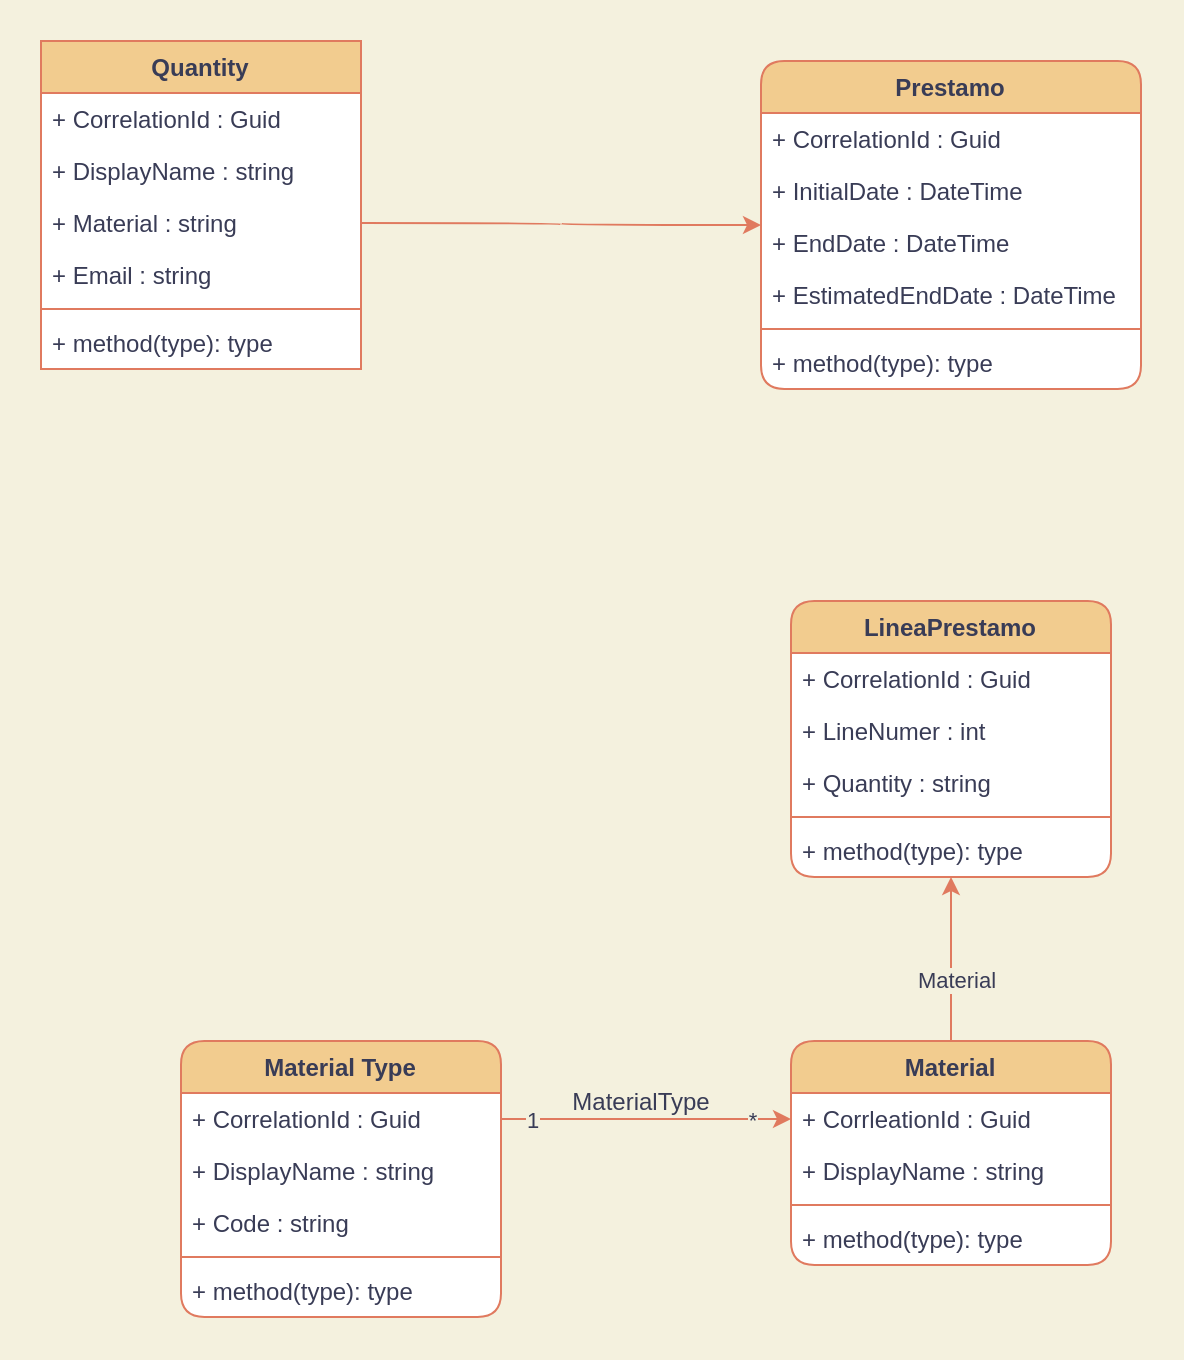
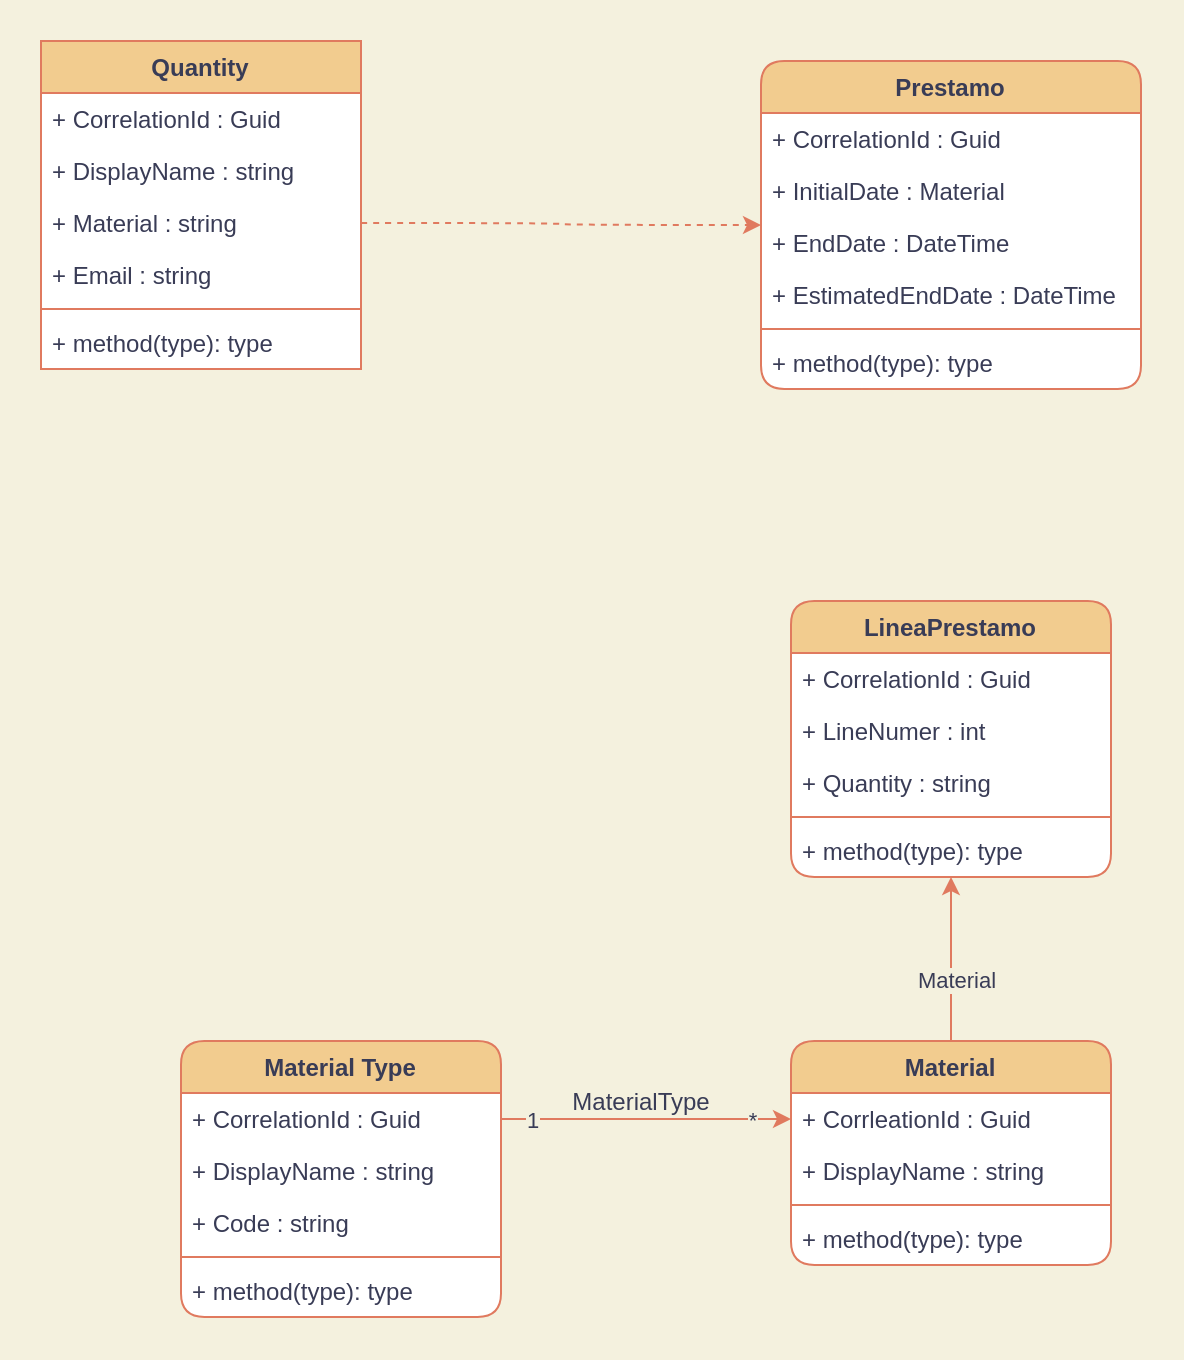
  <mxCell id="0" />
  <mxCell id="1" parent="0" />
  <mxCell id="2" value="Material Type" style="swimlane;fontStyle=1;align=center;verticalAlign=top;childLayout=stackLayout;horizontal=1;startSize=26;horizontalStack=0;resizeParent=1;resizeParentMax=0;resizeLast=0;collapsible=1;marginBottom=0;rounded=1;fillColor=#F2CC8F;strokeColor=#E07A5F;fontColor=#393C56;swimlaneFillColor=#FFFFFF;gradientDirection=north;" parent="1" vertex="1"><mxGeometry x="90" y="520" width="160" height="138" as="geometry"><mxRectangle x="40" y="500" width="110" height="26" as="alternateBounds" /></mxGeometry></mxCell>
  <mxCell id="3" value="+ CorrelationId : Guid" style="text;strokeColor=none;fillColor=none;align=left;verticalAlign=top;spacingLeft=4;spacingRight=4;overflow=hidden;rotatable=0;points=[[0,0.5],[1,0.5]];portConstraint=eastwest;rounded=1;fontColor=#393C56;labelBorderColor=none;labelBackgroundColor=none;" parent="2" vertex="1"><mxGeometry y="26" width="160" height="26" as="geometry" /></mxCell>
  <mxCell id="4" value="+ DisplayName : string" style="text;strokeColor=none;fillColor=none;align=left;verticalAlign=top;spacingLeft=4;spacingRight=4;overflow=hidden;rotatable=0;points=[[0,0.5],[1,0.5]];portConstraint=eastwest;rounded=1;fontColor=#393C56;" parent="2" vertex="1"><mxGeometry y="52" width="160" height="26" as="geometry" /></mxCell>
  <mxCell id="5" value="+ Code : string" style="text;strokeColor=none;fillColor=none;align=left;verticalAlign=top;spacingLeft=4;spacingRight=4;overflow=hidden;rotatable=0;points=[[0,0.5],[1,0.5]];portConstraint=eastwest;rounded=1;fontColor=#393C56;" parent="2" vertex="1"><mxGeometry y="78" width="160" height="26" as="geometry" /></mxCell>
  <mxCell id="6" value="" style="line;strokeWidth=1;fillColor=none;align=left;verticalAlign=middle;spacingTop=-1;spacingLeft=3;spacingRight=3;rotatable=0;labelPosition=right;points=[];portConstraint=eastwest;rounded=1;labelBackgroundColor=#F4F1DE;strokeColor=#E07A5F;fontColor=#393C56;" parent="2" vertex="1"><mxGeometry y="104" width="160" height="8" as="geometry" /></mxCell>
  <mxCell id="7" value="+ method(type): type" style="text;strokeColor=none;fillColor=none;align=left;verticalAlign=top;spacingLeft=4;spacingRight=4;overflow=hidden;rotatable=0;points=[[0,0.5],[1,0.5]];portConstraint=eastwest;rounded=1;fontColor=#393C56;" parent="2" vertex="1"><mxGeometry y="112" width="160" height="26" as="geometry" /></mxCell>
  <mxCell id="8" style="edgeStyle=orthogonalEdgeStyle;curved=1;rounded=1;sketch=0;orthogonalLoop=1;jettySize=auto;html=1;exitX=0.5;exitY=0;exitDx=0;exitDy=0;fontColor=#393C56;strokeColor=#E07A5F;labelBackgroundColor=#F4F1DE;" parent="1" source="10" target="26" edge="1"><mxGeometry relative="1" as="geometry" /></mxCell>
  <mxCell id="9" value="Material" style="edgeLabel;html=1;align=center;verticalAlign=middle;resizable=0;points=[];fontColor=#393C56;labelBackgroundColor=#F4F1DE;" parent="8" vertex="1" connectable="0"><mxGeometry x="-0.244" y="-2" relative="1" as="geometry"><mxPoint as="offset" /></mxGeometry></mxCell>
  <mxCell id="10" value="Material" style="swimlane;fontStyle=1;align=center;verticalAlign=top;childLayout=stackLayout;horizontal=1;startSize=26;horizontalStack=0;resizeParent=1;resizeParentMax=0;resizeLast=0;collapsible=1;marginBottom=0;rounded=1;sketch=0;fontColor=#393C56;strokeColor=#E07A5F;fillColor=#F2CC8F;swimlaneFillColor=default;" parent="1" vertex="1"><mxGeometry x="395" y="520" width="160" height="112" as="geometry"><mxRectangle x="330" y="500" width="80" height="26" as="alternateBounds" /></mxGeometry></mxCell>
  <mxCell id="11" value="+ CorrleationId : Guid" style="text;strokeColor=none;fillColor=none;align=left;verticalAlign=top;spacingLeft=4;spacingRight=4;overflow=hidden;rotatable=0;points=[[0,0.5],[1,0.5]];portConstraint=eastwest;rounded=1;sketch=0;fontColor=#393C56;" parent="10" vertex="1"><mxGeometry y="26" width="160" height="26" as="geometry" /></mxCell>
  <mxCell id="12" value="+ DisplayName : string" style="text;strokeColor=none;fillColor=none;align=left;verticalAlign=top;spacingLeft=4;spacingRight=4;overflow=hidden;rotatable=0;points=[[0,0.5],[1,0.5]];portConstraint=eastwest;rounded=1;sketch=0;fontColor=#393C56;" parent="10" vertex="1"><mxGeometry y="52" width="160" height="26" as="geometry" /></mxCell>
  <mxCell id="13" value="" style="line;strokeWidth=1;fillColor=none;align=left;verticalAlign=middle;spacingTop=-1;spacingLeft=3;spacingRight=3;rotatable=0;labelPosition=right;points=[];portConstraint=eastwest;rounded=1;sketch=0;fontColor=#393C56;labelBackgroundColor=#F4F1DE;strokeColor=#E07A5F;" parent="10" vertex="1"><mxGeometry y="78" width="160" height="8" as="geometry" /></mxCell>
  <mxCell id="14" value="+ method(type): type" style="text;strokeColor=none;fillColor=none;align=left;verticalAlign=top;spacingLeft=4;spacingRight=4;overflow=hidden;rotatable=0;points=[[0,0.5],[1,0.5]];portConstraint=eastwest;rounded=1;sketch=0;fontColor=#393C56;" parent="10" vertex="1"><mxGeometry y="86" width="160" height="26" as="geometry" /></mxCell>
  <mxCell id="15" style="edgeStyle=orthogonalEdgeStyle;curved=1;rounded=1;sketch=0;orthogonalLoop=1;jettySize=auto;html=1;exitX=1;exitY=0.5;exitDx=0;exitDy=0;entryX=0;entryY=0.5;entryDx=0;entryDy=0;fontFamily=Helvetica;fontSize=12;fontColor=#393C56;startSize=26;strokeColor=#E07A5F;labelBackgroundColor=#F4F1DE;" parent="1" source="3" target="11" edge="1"><mxGeometry relative="1" as="geometry" /></mxCell>
  <mxCell id="16" value="MaterialType" style="edgeLabel;html=1;align=center;verticalAlign=middle;resizable=0;points=[];fontSize=12;fontFamily=Helvetica;fontColor=#393C56;labelBackgroundColor=#F4F1DE;rounded=1;" parent="15" vertex="1" connectable="0"><mxGeometry x="-0.273" relative="1" as="geometry"><mxPoint x="16" y="-9" as="offset" /></mxGeometry></mxCell>
  <mxCell id="17" value="1" style="edgeLabel;html=1;align=center;verticalAlign=middle;resizable=0;points=[];fontColor=#393C56;labelBackgroundColor=#F4F1DE;" parent="15" vertex="1" connectable="0"><mxGeometry x="-0.793" relative="1" as="geometry"><mxPoint as="offset" /></mxGeometry></mxCell>
  <mxCell id="18" value="*" style="edgeLabel;html=1;align=center;verticalAlign=middle;resizable=0;points=[];fontColor=#393C56;labelBackgroundColor=#F4F1DE;" parent="15" vertex="1" connectable="0"><mxGeometry x="0.724" relative="1" as="geometry"><mxPoint as="offset" /></mxGeometry></mxCell>
  <mxCell id="19" value="Prestamo" style="swimlane;fontStyle=1;align=center;verticalAlign=top;childLayout=stackLayout;horizontal=1;startSize=26;horizontalStack=0;resizeParent=1;resizeParentMax=0;resizeLast=0;collapsible=1;marginBottom=0;rounded=1;labelBackgroundColor=none;labelBorderColor=none;fontFamily=Helvetica;fontSize=12;fontColor=#393C56;strokeColor=#E07A5F;fillColor=#F2CC8F;gradientDirection=north;html=0;swimlaneFillColor=default;" parent="1" vertex="1"><mxGeometry x="380" y="30" width="190" height="164" as="geometry" /></mxCell>
  <mxCell id="20" value="+ CorrelationId : Guid" style="text;align=left;verticalAlign=top;spacingLeft=4;spacingRight=4;overflow=hidden;rotatable=0;points=[[0,0.5],[1,0.5]];portConstraint=eastwest;rounded=1;labelBackgroundColor=none;labelBorderColor=none;fontFamily=Helvetica;fontSize=12;startSize=26;html=0;fontColor=#393C56;" parent="19" vertex="1"><mxGeometry y="26" width="190" height="26" as="geometry" /></mxCell>
- <mxCell id="21" value="+ InitialDate : DateTime" style="text;align=left;verticalAlign=top;spacingLeft=4;spacingRight=4;overflow=hidden;rotatable=0;points=[[0,0.5],[1,0.5]];portConstraint=eastwest;rounded=1;labelBackgroundColor=none;labelBorderColor=none;fontFamily=Helvetica;fontSize=12;startSize=26;html=0;fontColor=#393C56;" parent="19" vertex="1"><mxGeometry y="52" width="190" height="26" as="geometry" /></mxCell>
+ <mxCell id="21" value="+ InitialDate : Material" style="text;align=left;verticalAlign=top;spacingLeft=4;spacingRight=4;overflow=hidden;rotatable=0;points=[[0,0.5],[1,0.5]];portConstraint=eastwest;rounded=1;labelBackgroundColor=none;labelBorderColor=none;fontFamily=Helvetica;fontSize=12;startSize=26;html=0;fontColor=#393C56;" parent="19" vertex="1"><mxGeometry y="52" width="190" height="26" as="geometry" /></mxCell>
  <mxCell id="22" value="+ EndDate : DateTime" style="text;align=left;verticalAlign=top;spacingLeft=4;spacingRight=4;overflow=hidden;rotatable=0;points=[[0,0.5],[1,0.5]];portConstraint=eastwest;rounded=1;labelBackgroundColor=none;labelBorderColor=none;fontFamily=Helvetica;fontSize=12;startSize=26;html=0;fontColor=#393C56;" parent="19" vertex="1"><mxGeometry y="78" width="190" height="26" as="geometry" /></mxCell>
  <mxCell id="23" value="+ EstimatedEndDate : DateTime" style="text;align=left;verticalAlign=top;spacingLeft=4;spacingRight=4;overflow=hidden;rotatable=0;points=[[0,0.5],[1,0.5]];portConstraint=eastwest;rounded=1;labelBackgroundColor=none;labelBorderColor=none;fontFamily=Helvetica;fontSize=12;startSize=26;html=0;fontColor=#393C56;" parent="19" vertex="1"><mxGeometry y="104" width="190" height="26" as="geometry" /></mxCell>
  <mxCell id="24" value="" style="line;strokeWidth=1;fillColor=none;align=left;verticalAlign=middle;spacingTop=-1;spacingLeft=3;spacingRight=3;rotatable=0;labelPosition=right;points=[];portConstraint=eastwest;rounded=1;labelBackgroundColor=none;labelBorderColor=none;fontFamily=Helvetica;fontSize=12;fontColor=#393C56;startSize=26;html=0;strokeColor=#E07A5F;" parent="19" vertex="1"><mxGeometry y="130" width="190" height="8" as="geometry" /></mxCell>
  <mxCell id="25" value="+ method(type): type" style="text;strokeColor=none;fillColor=none;align=left;verticalAlign=top;spacingLeft=4;spacingRight=4;overflow=hidden;rotatable=0;points=[[0,0.5],[1,0.5]];portConstraint=eastwest;rounded=1;labelBackgroundColor=none;labelBorderColor=none;fontFamily=Helvetica;fontSize=12;fontColor=#393C56;startSize=26;html=0;" parent="19" vertex="1"><mxGeometry y="138" width="190" height="26" as="geometry" /></mxCell>
  <mxCell id="26" value="LineaPrestamo" style="swimlane;fontStyle=1;align=center;verticalAlign=top;childLayout=stackLayout;horizontal=1;startSize=26;horizontalStack=0;resizeParent=1;resizeParentMax=0;resizeLast=0;collapsible=1;marginBottom=0;rounded=1;labelBackgroundColor=none;labelBorderColor=none;fontFamily=Helvetica;fontSize=12;fontColor=#393C56;strokeColor=#E07A5F;fillColor=#F2CC8F;gradientDirection=north;html=0;swimlaneFillColor=default;" parent="1" vertex="1"><mxGeometry x="395" y="300" width="160" height="138" as="geometry" /></mxCell>
  <mxCell id="27" value="+ CorrelationId : Guid" style="text;strokeColor=none;fillColor=none;align=left;verticalAlign=top;spacingLeft=4;spacingRight=4;overflow=hidden;rotatable=0;points=[[0,0.5],[1,0.5]];portConstraint=eastwest;rounded=1;labelBackgroundColor=none;labelBorderColor=none;fontFamily=Helvetica;fontSize=12;fontColor=#393C56;startSize=26;html=0;" parent="26" vertex="1"><mxGeometry y="26" width="160" height="26" as="geometry" /></mxCell>
  <mxCell id="28" value="+ LineNumer : int" style="text;strokeColor=none;fillColor=none;align=left;verticalAlign=top;spacingLeft=4;spacingRight=4;overflow=hidden;rotatable=0;points=[[0,0.5],[1,0.5]];portConstraint=eastwest;rounded=1;labelBackgroundColor=none;labelBorderColor=none;fontFamily=Helvetica;fontSize=12;fontColor=#393C56;startSize=26;html=0;" parent="26" vertex="1"><mxGeometry y="52" width="160" height="26" as="geometry" /></mxCell>
  <mxCell id="29" value="+ Quantity : string" style="text;strokeColor=none;fillColor=none;align=left;verticalAlign=top;spacingLeft=4;spacingRight=4;overflow=hidden;rotatable=0;points=[[0,0.5],[1,0.5]];portConstraint=eastwest;rounded=1;labelBackgroundColor=none;labelBorderColor=none;fontFamily=Helvetica;fontSize=12;fontColor=#393C56;startSize=26;html=0;" parent="26" vertex="1"><mxGeometry y="78" width="160" height="26" as="geometry" /></mxCell>
  <mxCell id="30" value="" style="line;strokeWidth=1;fillColor=none;align=left;verticalAlign=middle;spacingTop=-1;spacingLeft=3;spacingRight=3;rotatable=0;labelPosition=right;points=[];portConstraint=eastwest;rounded=1;labelBackgroundColor=none;labelBorderColor=none;fontFamily=Helvetica;fontSize=12;fontColor=#393C56;startSize=26;html=0;strokeColor=#E07A5F;" parent="26" vertex="1"><mxGeometry y="104" width="160" height="8" as="geometry" /></mxCell>
  <mxCell id="31" value="+ method(type): type" style="text;strokeColor=none;fillColor=none;align=left;verticalAlign=top;spacingLeft=4;spacingRight=4;overflow=hidden;rotatable=0;points=[[0,0.5],[1,0.5]];portConstraint=eastwest;rounded=1;labelBackgroundColor=none;labelBorderColor=none;fontFamily=Helvetica;fontSize=12;fontColor=#393C56;startSize=26;html=0;" parent="26" vertex="1"><mxGeometry y="112" width="160" height="26" as="geometry" /></mxCell>
  <mxCell id="32" value="Quantity" style="swimlane;fontStyle=1;align=center;verticalAlign=top;childLayout=stackLayout;horizontal=1;startSize=26;horizontalStack=0;resizeParent=1;resizeParentMax=0;resizeLast=0;collapsible=1;marginBottom=0;fillColor=#F2CC8F;strokeColor=#E07A5F;fontColor=#393C56;swimlaneFillColor=default;" vertex="1" parent="1"><mxGeometry x="20" y="20" width="160" height="164" as="geometry" /></mxCell>
  <mxCell id="33" value="+ CorrelationId : Guid" style="text;strokeColor=none;fillColor=none;align=left;verticalAlign=top;spacingLeft=4;spacingRight=4;overflow=hidden;rotatable=0;points=[[0,0.5],[1,0.5]];portConstraint=eastwest;fontColor=#393C56;" vertex="1" parent="32"><mxGeometry y="26" width="160" height="26" as="geometry" /></mxCell>
  <mxCell id="34" value="+ DisplayName : string" style="text;strokeColor=none;fillColor=none;align=left;verticalAlign=top;spacingLeft=4;spacingRight=4;overflow=hidden;rotatable=0;points=[[0,0.5],[1,0.5]];portConstraint=eastwest;fontColor=#393C56;" vertex="1" parent="32"><mxGeometry y="52" width="160" height="26" as="geometry" /></mxCell>
  <mxCell id="35" value="+ Material : string" style="text;strokeColor=none;fillColor=none;align=left;verticalAlign=top;spacingLeft=4;spacingRight=4;overflow=hidden;rotatable=0;points=[[0,0.5],[1,0.5]];portConstraint=eastwest;fontColor=#393C56;" vertex="1" parent="32"><mxGeometry y="78" width="160" height="26" as="geometry" /></mxCell>
  <mxCell id="36" value="+ Email : string" style="text;strokeColor=none;fillColor=none;align=left;verticalAlign=top;spacingLeft=4;spacingRight=4;overflow=hidden;rotatable=0;points=[[0,0.5],[1,0.5]];portConstraint=eastwest;fontColor=#393C56;" vertex="1" parent="32"><mxGeometry y="104" width="160" height="26" as="geometry" /></mxCell>
  <mxCell id="37" value="" style="line;strokeWidth=1;fillColor=none;align=left;verticalAlign=middle;spacingTop=-1;spacingLeft=3;spacingRight=3;rotatable=0;labelPosition=right;points=[];portConstraint=eastwest;labelBackgroundColor=#F4F1DE;strokeColor=#E07A5F;fontColor=#393C56;" vertex="1" parent="32"><mxGeometry y="130" width="160" height="8" as="geometry" /></mxCell>
  <mxCell id="38" value="+ method(type): type" style="text;strokeColor=none;fillColor=none;align=left;verticalAlign=top;spacingLeft=4;spacingRight=4;overflow=hidden;rotatable=0;points=[[0,0.5],[1,0.5]];portConstraint=eastwest;fontColor=#393C56;" vertex="1" parent="32"><mxGeometry y="138" width="160" height="26" as="geometry" /></mxCell>
- <mxCell id="39" style="edgeStyle=orthogonalEdgeStyle;curved=1;rounded=1;sketch=0;orthogonalLoop=1;jettySize=auto;html=1;exitX=1;exitY=0.5;exitDx=0;exitDy=0;fontColor=#393C56;strokeColor=#E07A5F;fillColor=#F2CC8F;" edge="1" parent="1" source="35" target="19"><mxGeometry relative="1" as="geometry" /></mxCell>
+ <mxCell id="39" style="edgeStyle=orthogonalEdgeStyle;curved=1;rounded=1;sketch=0;orthogonalLoop=1;jettySize=auto;html=1;exitX=1;exitY=0.5;exitDx=0;exitDy=0;fontColor=#393C56;strokeColor=#E07A5F;fillColor=#F2CC8F;dashed=1;" edge="1" parent="1" source="35" target="19"><mxGeometry relative="1" as="geometry" /></mxCell>
